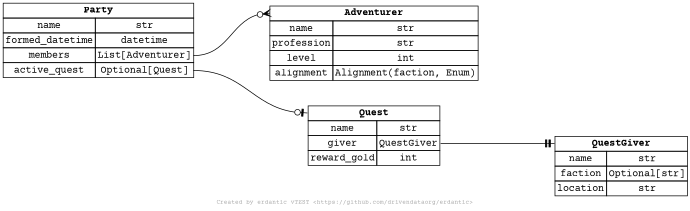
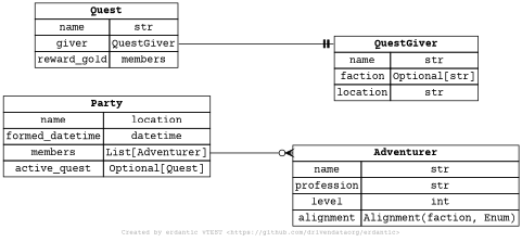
  digraph {
    fontcolor=gray66
    fontname="Courier Prime"
    fontsize=9
    label="Created by erdantic vTEST <https://github.com/drivendataorg/erdantic>"
    nodesep=0.5
    rankdir=LR
    ranksep=1.5
    node [fontname="Courier Prime" fontsize=14 shape=plain]
    edge [fontname="Courier Prime" headport="_root:w"]
    n1 [label=<<table border="0" cellborder="1" cellspacing="0"><tr><td port="_root" colspan="2"><b>Adventurer</b></td></tr><tr><td>name</td><td port="name">str</td></tr><tr><td>profession</td><td port="profession">str</td></tr><tr><td>level</td><td port="level">int</td></tr><tr><td>alignment</td><td port="alignment">Alignment(faction, Enum)</td></tr></table>>]
-   n2 [label=<<table border="0" cellborder="1" cellspacing="0"><tr><td port="_root" colspan="2"><b>Party</b></td></tr><tr><td>name</td><td port="name">str</td></tr><tr><td>formed_datetime</td><td port="formed_datetime">datetime</td></tr><tr><td>members</td><td port="members">List[Adventurer]</td></tr><tr><td>active_quest</td><td port="active_quest">Optional[Quest]</td></tr></table>>]
-   n3 [label=<<table border="0" cellborder="1" cellspacing="0"><tr><td port="_root" colspan="2"><b>Quest</b></td></tr><tr><td>name</td><td port="name">str</td></tr><tr><td>giver</td><td port="giver">QuestGiver</td></tr><tr><td>reward_gold</td><td port="reward_gold">int</td></tr></table>>]
+   n2 [label=<<table border="0" cellborder="1" cellspacing="0"><tr><td port="_root" colspan="2"><b>Party</b></td></tr><tr><td>name</td><td port="name">location</td></tr><tr><td>formed_datetime</td><td port="formed_datetime">datetime</td></tr><tr><td>members</td><td port="members">List[Adventurer]</td></tr><tr><td>active_quest</td><td port="active_quest">Optional[Quest]</td></tr></table>>]
+   n3 [label=<<table border="0" cellborder="1" cellspacing="0"><tr><td port="_root" colspan="2"><b>Quest</b></td></tr><tr><td>name</td><td port="name">str</td></tr><tr><td>giver</td><td port="giver">QuestGiver</td></tr><tr><td>reward_gold</td><td port="reward_gold">members</td></tr></table>>]
    n4 [label=<<table border="0" cellborder="1" cellspacing="0"><tr><td port="_root" colspan="2"><b>QuestGiver</b></td></tr><tr><td>name</td><td port="name">str</td></tr><tr><td>faction</td><td port="faction">Optional[str]</td></tr><tr><td>location</td><td port="location">str</td></tr></table>>]
    n2 -> n1 [arrowhead=crowodot tailport="members:e"]
-   n2 -> n3 [arrowhead=noneteeodot tailport="active_quest:e"]
    n3 -> n4 [arrowhead=noneteetee tailport="giver:e"]
  }
